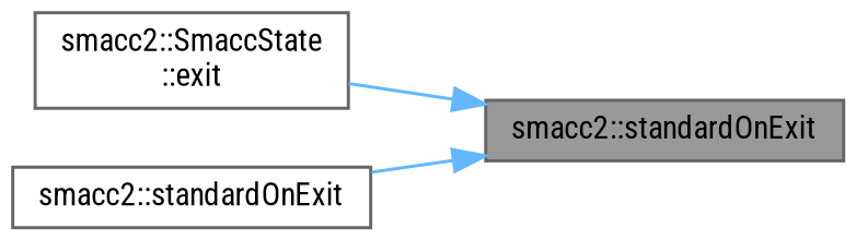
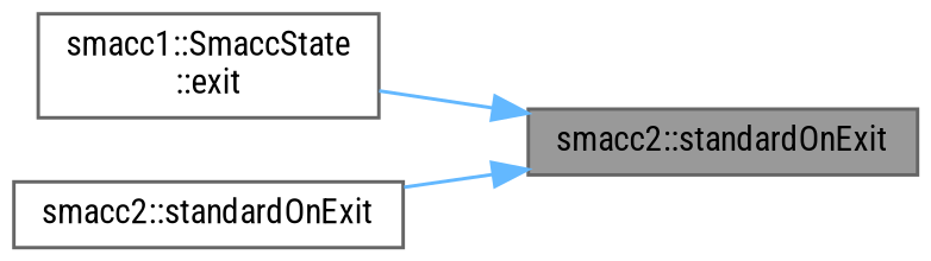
  digraph {
    rankdir=RL
    fontname="Roboto Condensed"
    node [color=grey40 fillcolor=white fontname="Roboto Condensed" fontsize=10 shape=box style=filled]
    edge [color=steelblue1 dir=back fontname="Roboto Condensed" fontsize=10 labelfontname=Helvetica labelfontsize=10 style=solid]
    n1 [color=gray40 fillcolor=grey60 fontcolor=black height=0.2 label="smacc2::standardOnExit" width=0.4]
-   n2 [height=0.2 label="smacc2::SmaccState\l::exit" width=0.4]
+   n2 [height=0.2 label="smacc1::SmaccState\l::exit" width=0.4]
    n3 [height=0.2 label="smacc2::standardOnExit" width=0.4]
    n1 -> n2
    n1 -> n3
  }
